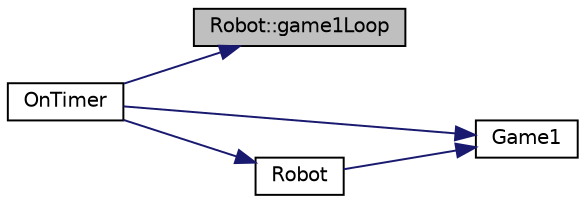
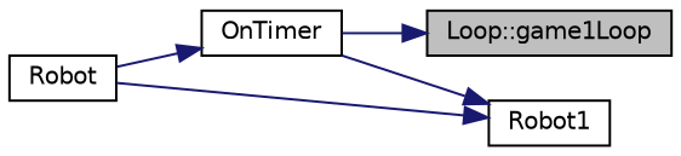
  digraph {
    rankdir=RL
    node [color=black fillcolor=white fontname=Helvetica fontsize=10 shape=record style=filled]
    edge [color=midnightblue dir=back fontname=Helvetica fontsize=10 labelfontname=Helvetica labelfontsize=10 style=solid]
-   n1 [fillcolor=grey75 fontcolor=black height=0.2 label="Robot::game1Loop" width=0.4]
+   n1 [fillcolor=grey75 fontcolor=black height=0.2 label="Loop::game1Loop" width=0.4]
    n2 [height=0.2 label=OnTimer width=0.4]
-   n3 [height=0.2 label=Game1 width=0.4]
+   n3 [height=0.2 label=Robot1 width=0.4]
    n4 [height=0.2 label=Robot width=0.4]
    n1 -> n2
    n3 -> n2
    n3 -> n4
-   n4 -> n2
+   n2 -> n4
  }
